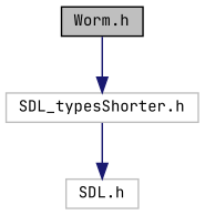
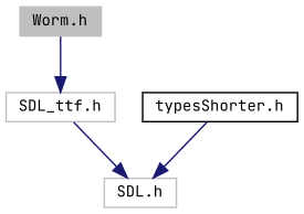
  digraph {
    fontname="JetBrains Mono"
    node [color=black fillcolor=white fontname="JetBrains Mono" fontsize=10 shape=record style=filled]
    edge [color=midnightblue fontname="JetBrains Mono" fontsize=10 labelfontname=Helvetica labelfontsize=10 style=solid]
-   n1 [fillcolor=grey75 fontcolor=black height=0.2 label="Worm.h" width=0.4]
-   n2 [color=grey75 height=0.2 label="SDL_typesShorter.h" width=0.4]
+   n1 [color=grey75 fillcolor=grey75 fontcolor=black height=0.2 label="Worm.h" width=0.4]
+   n2 [color=grey75 height=0.2 label="SDL_ttf.h" width=0.4]
    n3 [color=grey75 height=0.2 label="SDL.h" width=0.4]
+   n4 [height=0.2 label="typesShorter.h" width=0.4]
    n1 -> n2
    n2 -> n3
+   n4 -> n3
  }
